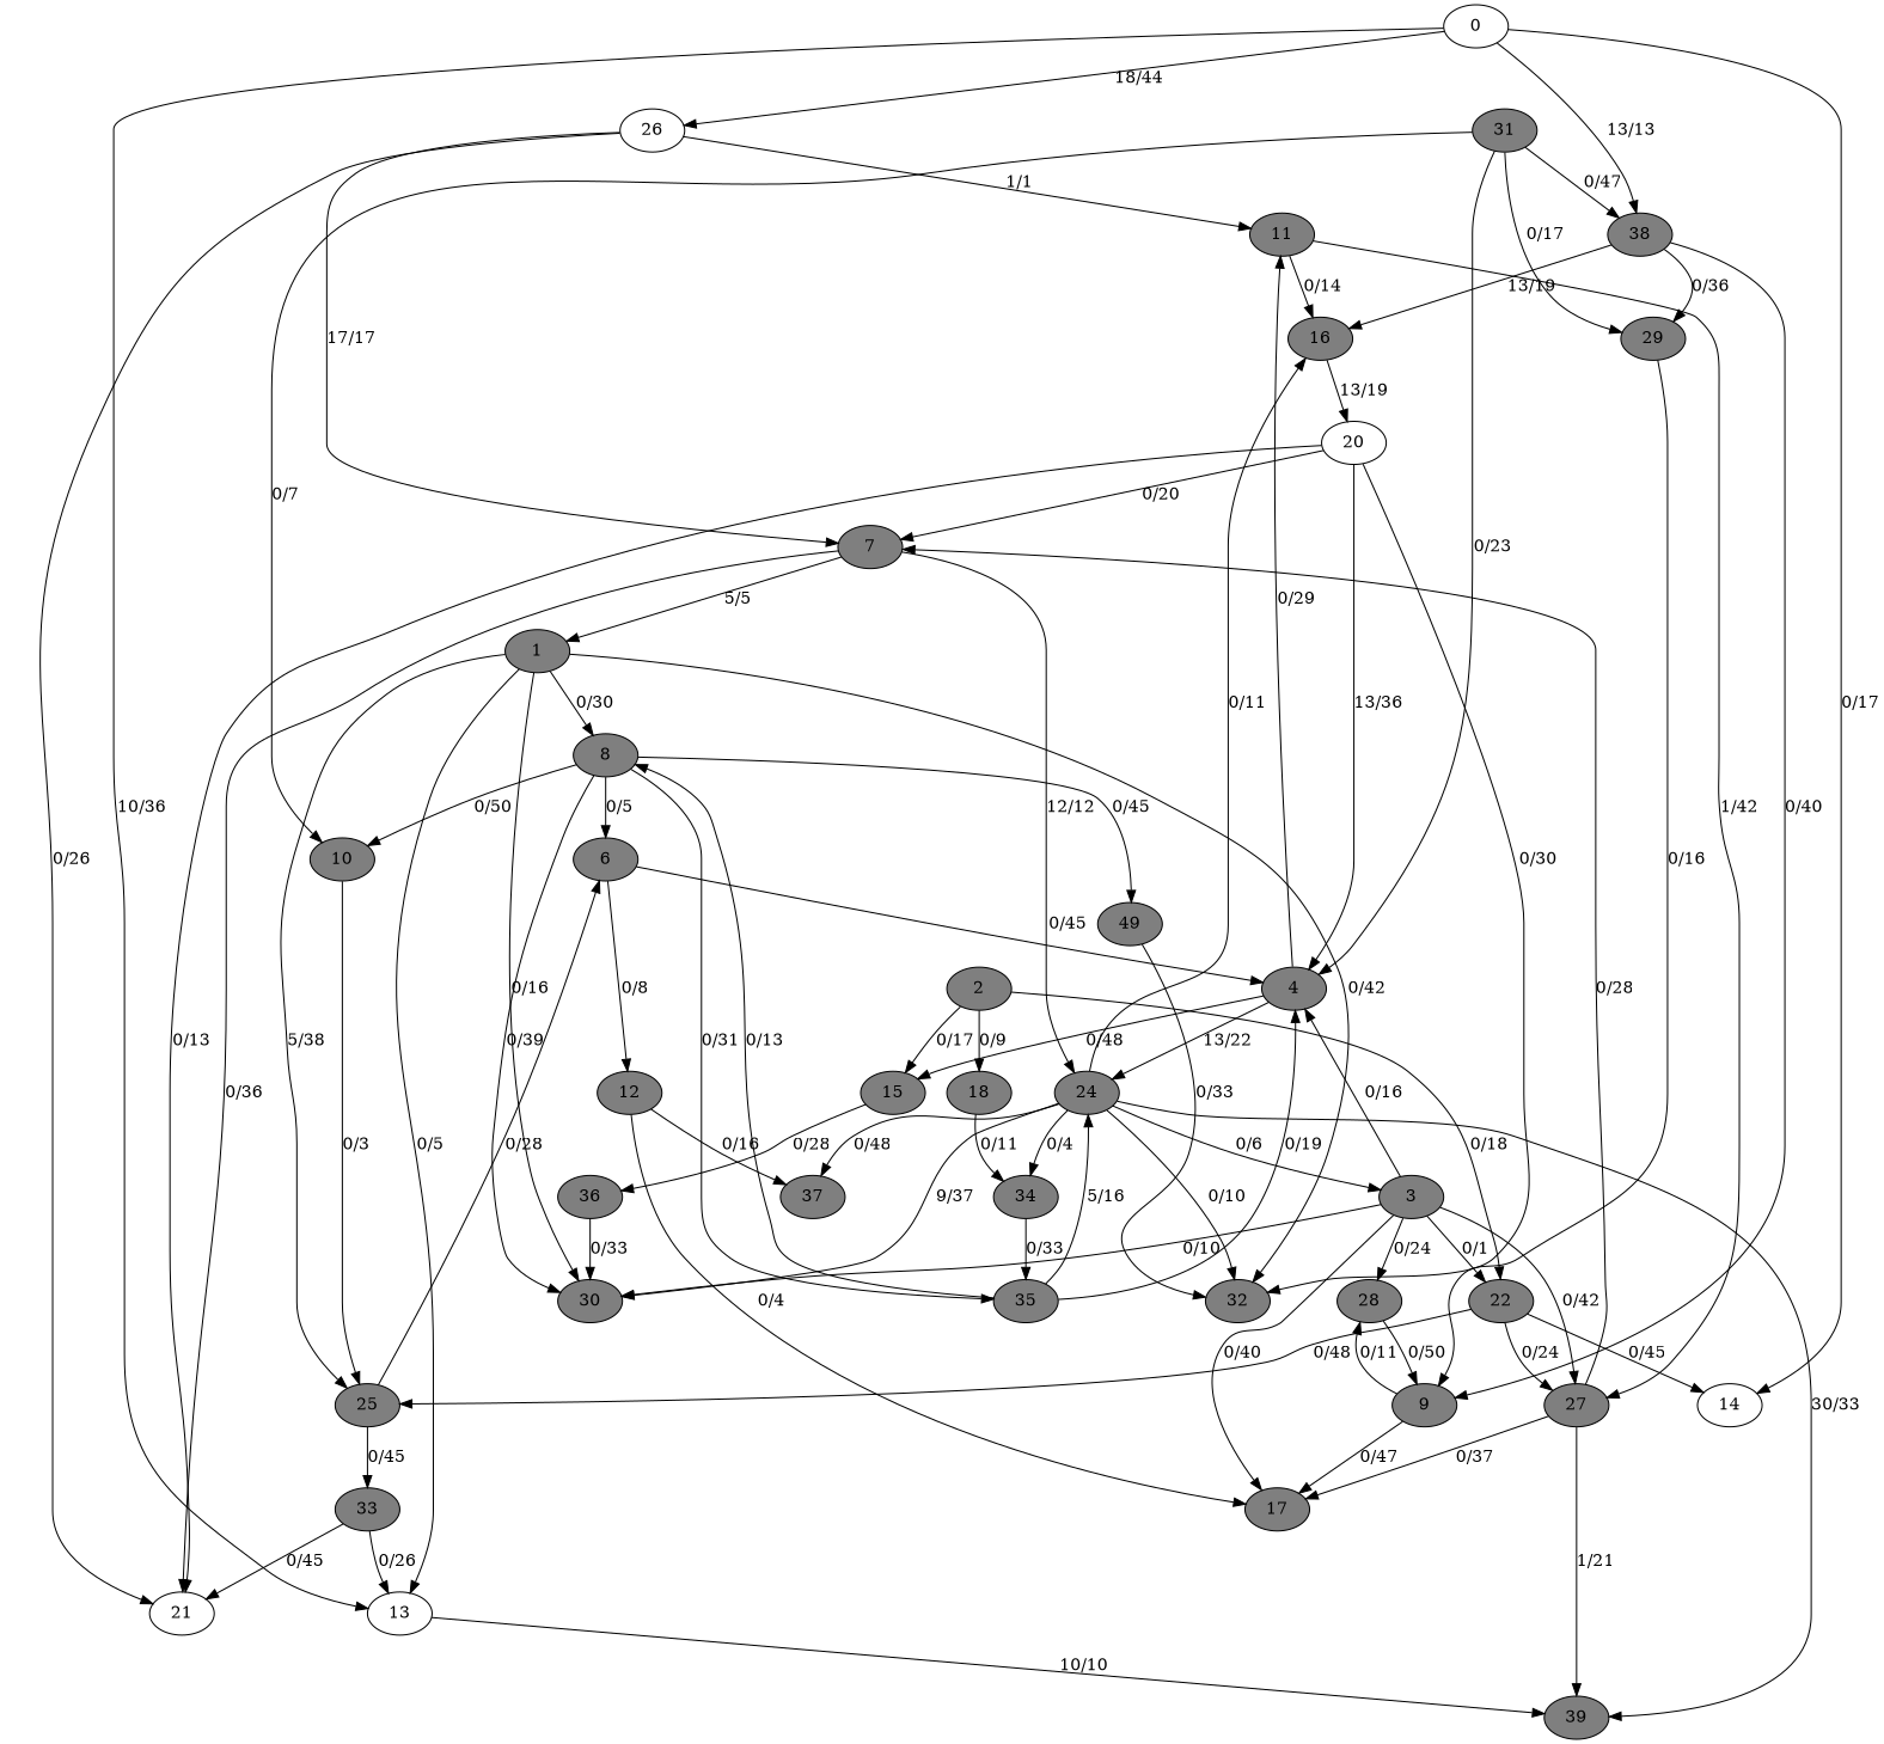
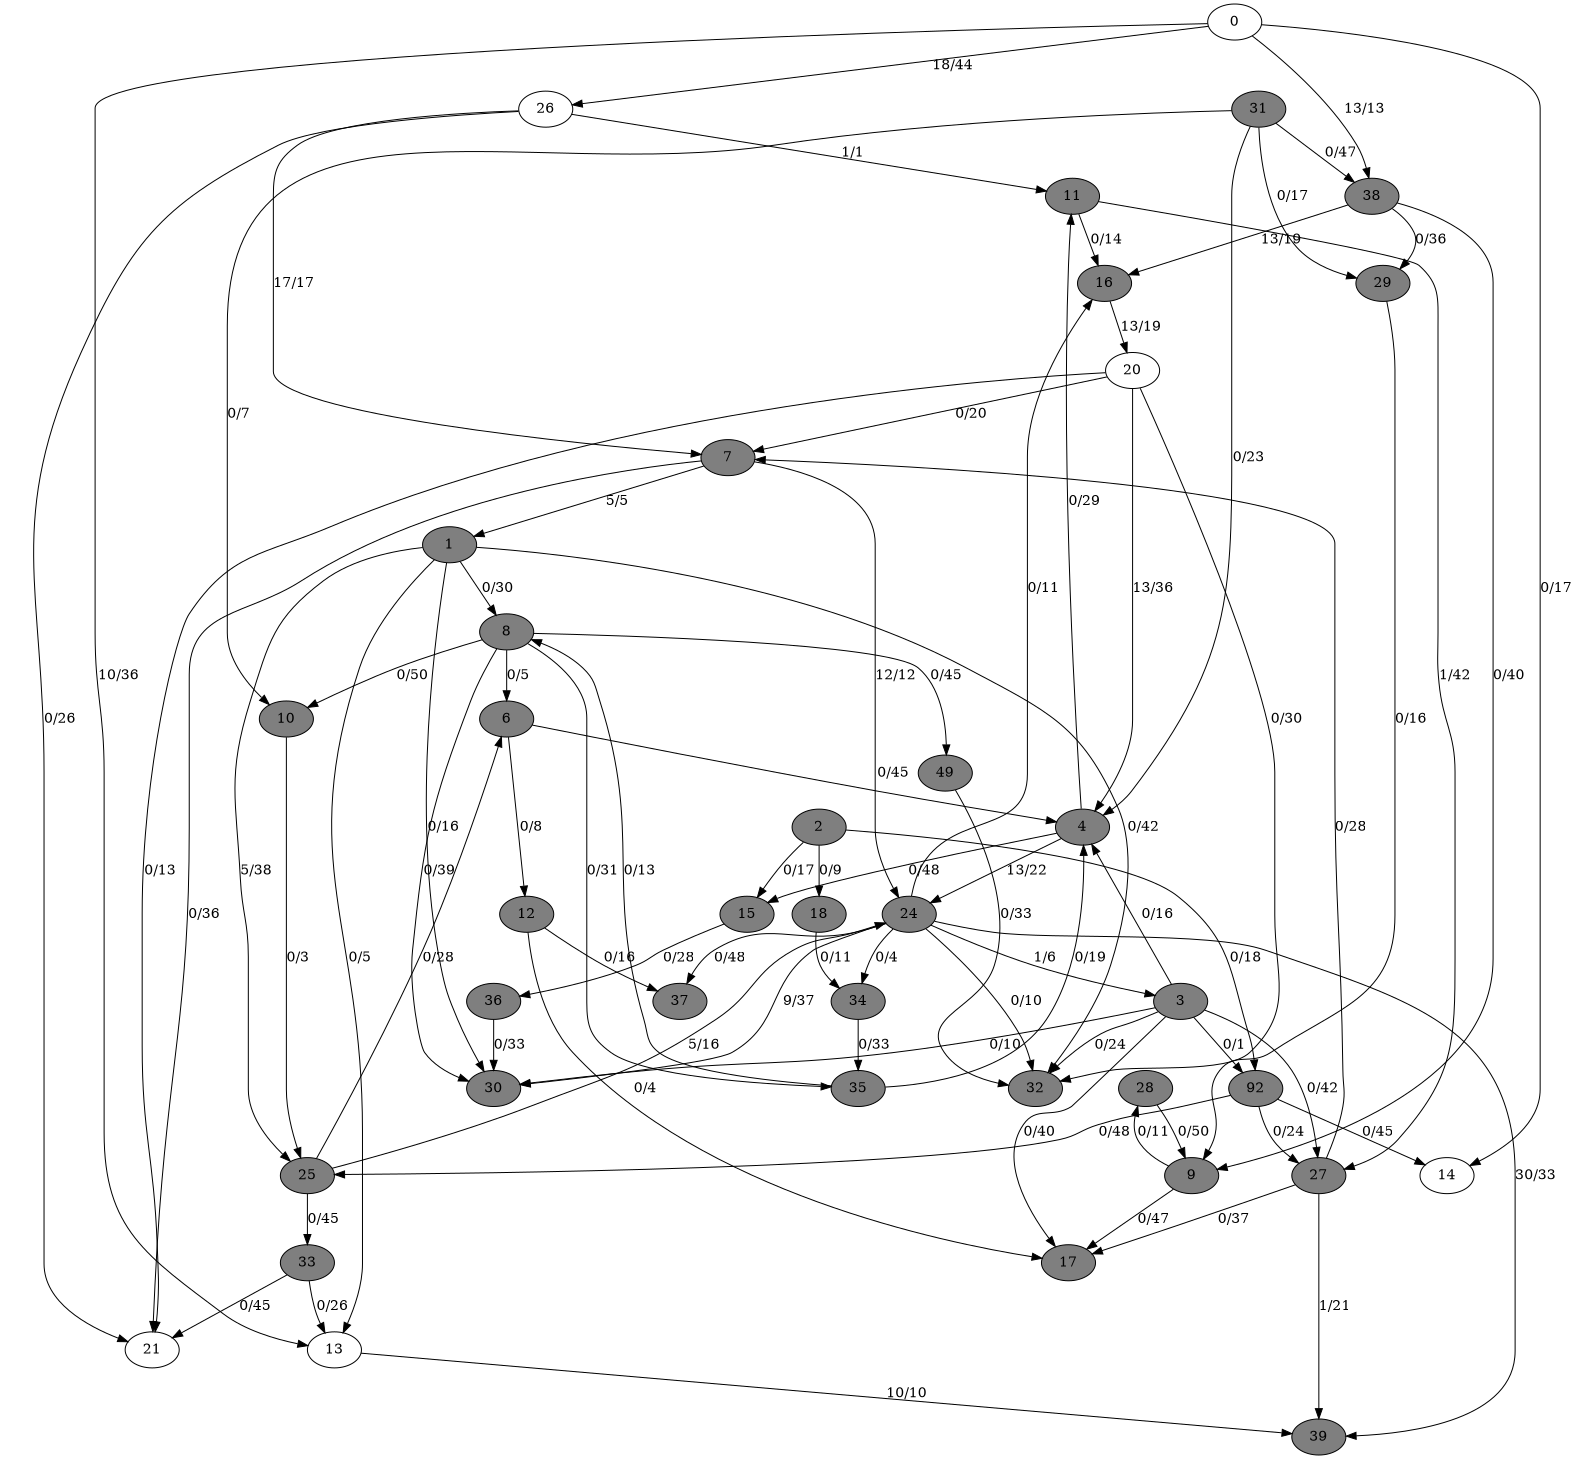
  digraph {
    node [fillcolor=grey50 style=filled]
    0 [fillcolor=grey100]
    13 [fillcolor=grey100]
    14 [fillcolor=grey100]
    26 [fillcolor=grey100]
    38
    39
    11
    7
    21 [fillcolor=grey100]
    9
    16
    29
    27
    1
    24
    17
    28
    20 [fillcolor=grey100]
    8
    25
    30
    32
    6
    10
    n25 [label=49]
    35
    33
    4
    12
    34
    3
    37
    2
    15
    18
-   22
+   22 [label=92]
    36
    31
    0 -> 13 [label="10/36"]
    0 -> 14 [label="0/17"]
    0 -> 26 [label="18/44"]
    0 -> 38 [label="13/13"]
    13 -> 39 [label="10/10"]
    26 -> 11 [label="1/1"]
    26 -> 7 [label="17/17"]
    26 -> 21 [label="0/26"]
    38 -> 9 [label="0/40"]
    38 -> 16 [label="13/19"]
    38 -> 29 [label="0/36"]
    11 -> 16 [label="0/14"]
    11 -> 27 [label="1/42"]
    7 -> 21 [label="0/36"]
    7 -> 1 [label="5/5"]
    7 -> 24 [label="12/12"]
    9 -> 17 [label="0/47"]
    9 -> 28 [label="0/11"]
    16 -> 20 [label="13/19"]
    29 -> 9 [label="0/16"]
    27 -> 39 [label="1/21"]
    27 -> 7 [label="0/28"]
    27 -> 17 [label="0/37"]
    1 -> 13 [label="0/5"]
    1 -> 8 [label="0/30"]
    1 -> 25 [label="5/38"]
    1 -> 30 [label="0/16"]
    1 -> 32 [label="0/42"]
    24 -> 39 [label="30/33"]
    24 -> 16 [label="0/11"]
    24 -> 30 [label="9/37"]
    24 -> 32 [label="0/10"]
    24 -> 34 [label="0/4"]
-   24 -> 3 [label="0/6"]
+   24 -> 3 [label="1/6"]
    24 -> 37 [label="0/48"]
    28 -> 9 [label="0/50"]
    20 -> 7 [label="0/20"]
    20 -> 21 [label="0/13"]
    20 -> 32 [label="0/30"]
    20 -> 4 [label="13/36"]
    8 -> 30 [label="0/39"]
    8 -> 6 [label="0/5"]
    8 -> 10 [label="0/50"]
    8 -> n25 [label="0/45"]
    8 -> 35 [label="0/31"]
-   35 -> 24 [label="5/16"]
+   25 -> 24 [label="5/16"]
    25 -> 6 [label="0/28"]
    25 -> 33 [label="0/45"]
    6 -> 4 [label="0/45"]
    6 -> 12 [label="0/8"]
    10 -> 25 [label="0/3"]
    n25 -> 32 [label="0/33"]
    35 -> 8 [label="0/13"]
    35 -> 4 [label="0/19"]
    33 -> 13 [label="0/26"]
    33 -> 21 [label="0/45"]
    4 -> 11 [label="0/29"]
    4 -> 24 [label="13/22"]
    4 -> 15 [label="0/48"]
    12 -> 17 [label="0/4"]
    12 -> 37 [label="0/16"]
    34 -> 35 [label="0/33"]
    3 -> 27 [label="0/42"]
    3 -> 17 [label="0/40"]
-   3 -> 28 [label="0/24"]
+   3 -> 32 [label="0/24"]
    3 -> 30 [label="0/10"]
    3 -> 4 [label="0/16"]
    3 -> 22 [label="0/1"]
    2 -> 15 [label="0/17"]
    2 -> 18 [label="0/9"]
    2 -> 22 [label="0/18"]
    15 -> 36 [label="0/28"]
    18 -> 34 [label="0/11"]
    22 -> 14 [label="0/45"]
    22 -> 27 [label="0/24"]
    22 -> 25 [label="0/48"]
    36 -> 30 [label="0/33"]
    31 -> 38 [label="0/47"]
    31 -> 29 [label="0/17"]
    31 -> 10 [label="0/7"]
    31 -> 4 [label="0/23"]
  }
